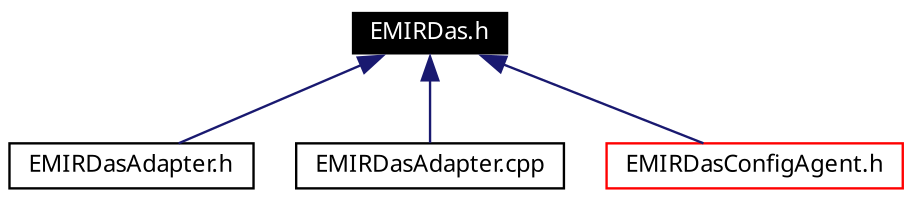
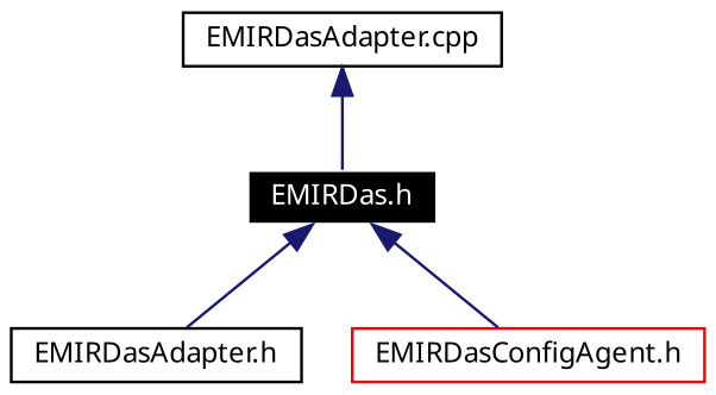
  digraph {
    fontname="Noto Sans"
    rankdir=TB
    node [color=black fillcolor=white fontname="Noto Sans" fontsize=10 shape=record style=filled]
    edge [color=midnightblue dir=back fontname="Noto Sans" fontsize=10 labelfontname=Helvetica labelfontsize=10 style=solid]
    n1 [color=white fillcolor=black fontcolor=white height=0.2 label="EMIRDas.h" width=0.4]
    n2 [height=0.2 label="EMIRDasAdapter.h" width=0.4]
    n3 [height=0.2 label="EMIRDasAdapter.cpp" width=0.4]
    n4 [color=red height=0.2 label="EMIRDasConfigAgent.h" width=0.4]
    n1 -> n2
-   n1 -> n3
+   n3 -> n1
    n1 -> n4
  }
